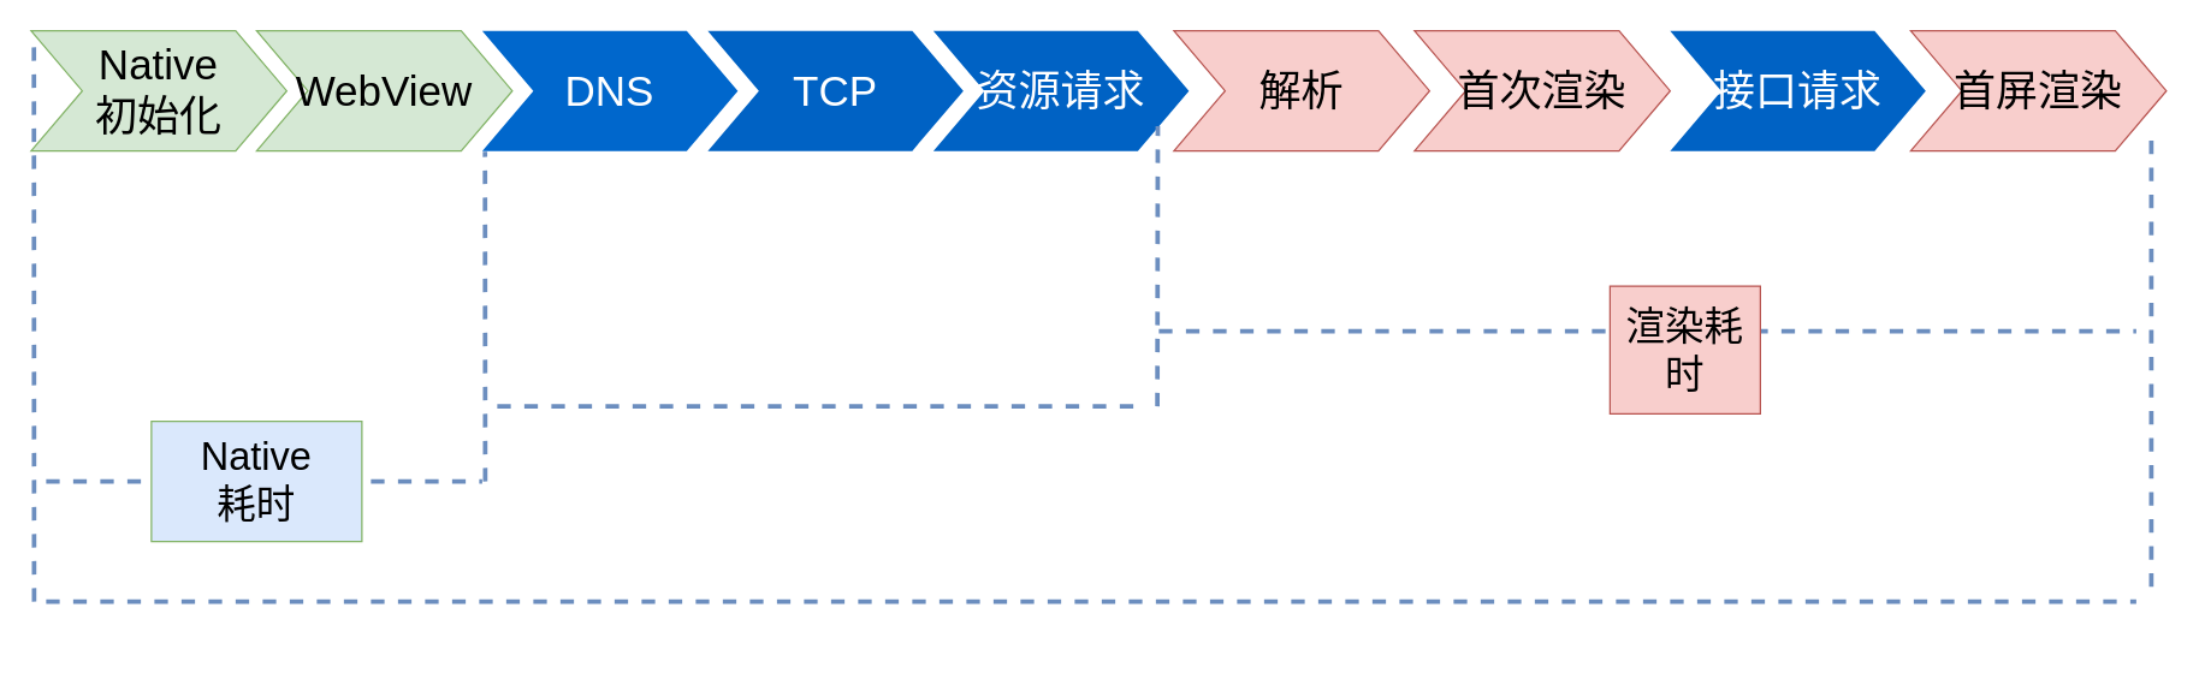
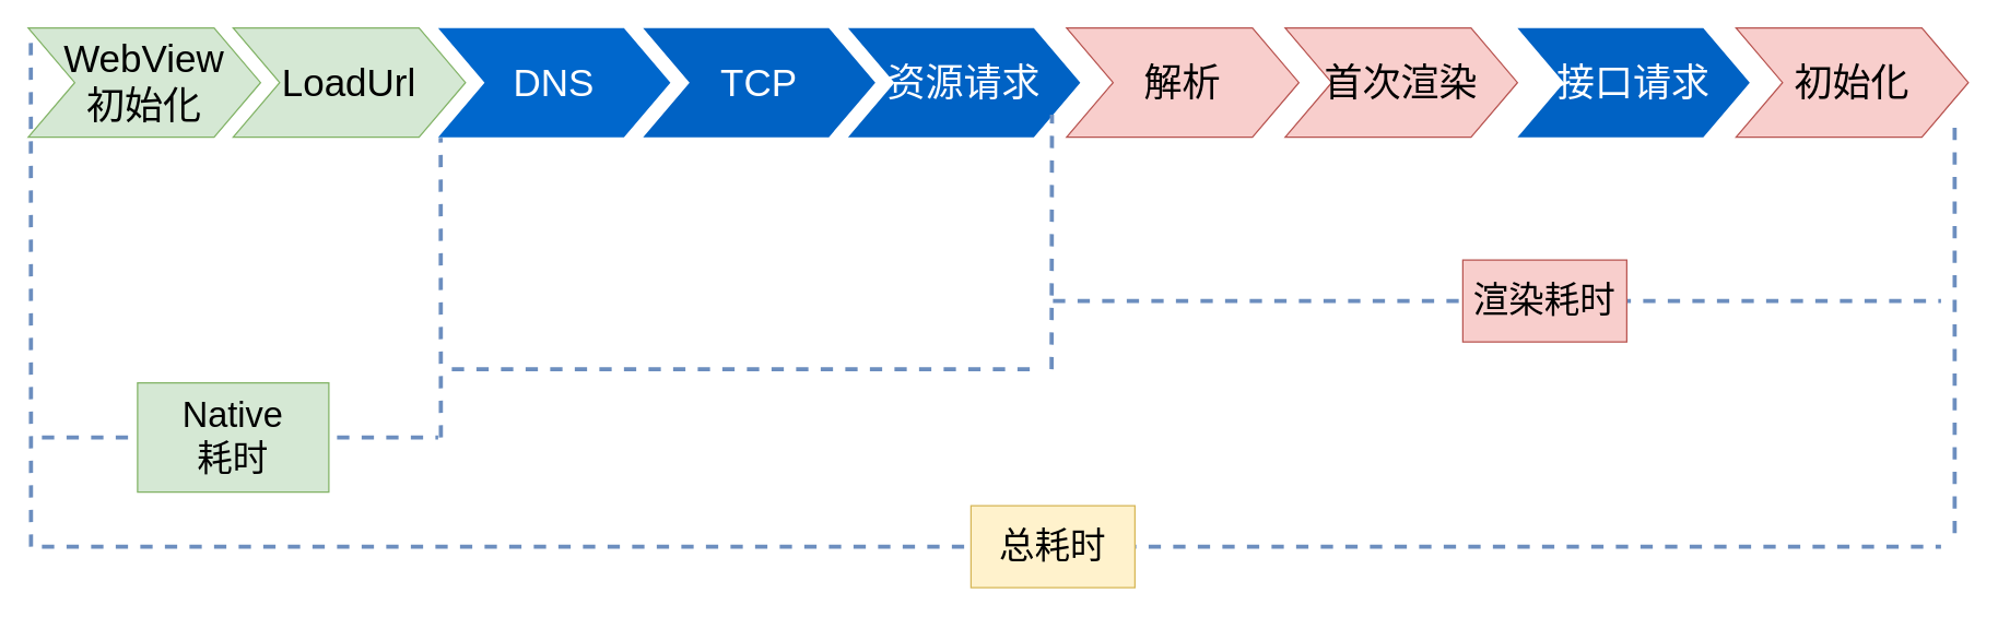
  <mxCell id="0" />
  <mxCell id="1" parent="0" />
- <mxCell id="2" value="Native&lt;br&gt;初始化" style="shape=step;whiteSpace=wrap;html=1;fontSize=28;fillColor=#d5e8d4;strokeColor=#82b366;" parent="1" vertex="1"><mxGeometry x="20" y="20" width="170" height="80" as="geometry" /></mxCell>
- <mxCell id="3" value="WebView" style="shape=step;whiteSpace=wrap;html=1;fontSize=28;fillColor=#d5e8d4;strokeColor=#82b366;" parent="1" vertex="1"><mxGeometry x="170" y="20" width="170" height="80" as="geometry" /></mxCell>
+ <mxCell id="2" value="WebView&lt;br&gt;初始化" style="shape=step;whiteSpace=wrap;html=1;fontSize=28;fillColor=#d5e8d4;strokeColor=#82b366;" parent="1" vertex="1"><mxGeometry x="20" y="20" width="170" height="80" as="geometry" /></mxCell>
+ <mxCell id="3" value="LoadUrl" style="shape=step;whiteSpace=wrap;html=1;fontSize=28;fillColor=#d5e8d4;strokeColor=#82b366;" parent="1" vertex="1"><mxGeometry x="170" y="20" width="170" height="80" as="geometry" /></mxCell>
  <mxCell id="4" value="DNS" style="shape=step;whiteSpace=wrap;html=1;fontSize=28;fillColor=#0067CC;fontColor=#FFFFFF;strokeColor=none;" parent="1" vertex="1"><mxGeometry x="320" y="20" width="170" height="80" as="geometry" /></mxCell>
  <mxCell id="5" value="TCP" style="shape=step;whiteSpace=wrap;html=1;fontSize=28;fillColor=#0062C4;fontColor=#FFFFFF;strokeColor=none;" parent="1" vertex="1"><mxGeometry x="470" y="20" width="170" height="80" as="geometry" /></mxCell>
  <mxCell id="6" value="资源请求" style="shape=step;whiteSpace=wrap;html=1;fontSize=28;fillColor=#0062C4;fontColor=#FFFFFF;strokeColor=none;" parent="1" vertex="1"><mxGeometry x="620" y="20" width="170" height="80" as="geometry" /></mxCell>
  <mxCell id="7" value="解析" style="shape=step;whiteSpace=wrap;html=1;fontSize=28;fillColor=#f8cecc;strokeColor=#b85450;" parent="1" vertex="1"><mxGeometry x="780" y="20" width="170" height="80" as="geometry" /></mxCell>
  <mxCell id="8" value="首次渲染" style="shape=step;whiteSpace=wrap;html=1;fontSize=28;fillColor=#f8cecc;strokeColor=#b85450;" parent="1" vertex="1"><mxGeometry x="940" y="20" width="170" height="80" as="geometry" /></mxCell>
  <mxCell id="9" value="" style="endArrow=none;dashed=1;html=1;rounded=0;entryX=0.011;entryY=0.043;entryDx=0;entryDy=0;entryPerimeter=0;fillColor=#dae8fc;strokeColor=#6c8ebf;strokeWidth=3;" parent="1" target="2" edge="1"><mxGeometry width="50" height="50" relative="1" as="geometry"><mxPoint x="22" y="400" as="sourcePoint" /><mxPoint x="40" y="130" as="targetPoint" /></mxGeometry></mxCell>
  <mxCell id="10" value="" style="endArrow=none;dashed=1;html=1;rounded=0;strokeWidth=3;entryX=0.011;entryY=1.007;entryDx=0;entryDy=0;entryPerimeter=0;fillColor=#dae8fc;strokeColor=#6c8ebf;" parent="1" target="4" edge="1"><mxGeometry width="50" height="50" relative="1" as="geometry"><mxPoint x="322" y="320" as="sourcePoint" /><mxPoint x="320" y="160" as="targetPoint" /></mxGeometry></mxCell>
  <mxCell id="11" value="" style="endArrow=none;dashed=1;html=1;rounded=0;strokeWidth=3;fillColor=#dae8fc;strokeColor=#6c8ebf;" parent="1" edge="1"><mxGeometry width="50" height="50" relative="1" as="geometry"><mxPoint x="30" y="320" as="sourcePoint" /><mxPoint x="320" y="320" as="targetPoint" /></mxGeometry></mxCell>
- <mxCell id="12" value="&lt;font style=&quot;font-size: 26px&quot;&gt;Native&lt;br&gt;耗时&lt;/font&gt;" style="rounded=0;whiteSpace=wrap;html=1;fillColor=#dae8fc;strokeColor=#82b366;" parent="1" vertex="1"><mxGeometry x="100" y="280" width="140" height="80" as="geometry" /></mxCell>
+ <mxCell id="12" value="&lt;font style=&quot;font-size: 26px&quot;&gt;Native&lt;br&gt;耗时&lt;/font&gt;" style="rounded=0;whiteSpace=wrap;html=1;fillColor=#d5e8d4;strokeColor=#82b366;" parent="1" vertex="1"><mxGeometry x="100" y="280" width="140" height="80" as="geometry" /></mxCell>
  <mxCell id="13" value="" style="endArrow=none;dashed=1;html=1;rounded=0;fontSize=26;strokeWidth=3;entryX=0.818;entryY=1.043;entryDx=0;entryDy=0;entryPerimeter=0;fillColor=#dae8fc;strokeColor=#6c8ebf;" parent="1" edge="1"><mxGeometry width="50" height="50" relative="1" as="geometry"><mxPoint x="769" y="270" as="sourcePoint" /><mxPoint x="769.29" y="83.44" as="targetPoint" /></mxGeometry></mxCell>
  <mxCell id="14" value="" style="endArrow=none;dashed=1;html=1;rounded=0;fontSize=26;strokeWidth=3;entryX=0.818;entryY=1.043;entryDx=0;entryDy=0;entryPerimeter=0;fillColor=#dae8fc;strokeColor=#6c8ebf;" parent="1" edge="1"><mxGeometry width="50" height="50" relative="1" as="geometry"><mxPoint x="1430" y="390" as="sourcePoint" /><mxPoint x="1430" y="90" as="targetPoint" /></mxGeometry></mxCell>
  <mxCell id="15" value="" style="endArrow=none;dashed=1;html=1;rounded=0;fontSize=26;strokeWidth=3;fillColor=#dae8fc;strokeColor=#6c8ebf;" parent="1" edge="1"><mxGeometry width="50" height="50" relative="1" as="geometry"><mxPoint x="330" y="270" as="sourcePoint" /><mxPoint x="760" y="270" as="targetPoint" /></mxGeometry></mxCell>
  <mxCell id="16" value="" style="endArrow=none;dashed=1;html=1;rounded=0;fontSize=26;fontColor=#FFFFFF;strokeWidth=3;fillColor=#dae8fc;strokeColor=#6c8ebf;" parent="1" edge="1"><mxGeometry width="50" height="50" relative="1" as="geometry"><mxPoint x="770" y="220" as="sourcePoint" /><mxPoint x="1420" y="220" as="targetPoint" /></mxGeometry></mxCell>
- <mxCell id="17" value="渲染耗时" style="rounded=0;whiteSpace=wrap;html=1;fontSize=26;fillColor=#f8cecc;strokeColor=#b85450;" parent="1" vertex="1"><mxGeometry x="1070" y="190" width="100" height="85" as="geometry" /></mxCell>
+ <mxCell id="17" value="渲染耗时" style="rounded=0;whiteSpace=wrap;html=1;fontSize=26;fillColor=#f8cecc;strokeColor=#b85450;" parent="1" vertex="1"><mxGeometry x="1070" y="190" width="120" height="60" as="geometry" /></mxCell>
  <mxCell id="18" value="" style="endArrow=none;dashed=1;html=1;rounded=0;fontSize=26;fontColor=#FFFFFF;strokeWidth=3;fillColor=#dae8fc;strokeColor=#6c8ebf;" parent="1" edge="1"><mxGeometry width="50" height="50" relative="1" as="geometry"><mxPoint x="30" y="400" as="sourcePoint" /><mxPoint x="1420" y="400" as="targetPoint" /></mxGeometry></mxCell>
+ <mxCell id="19" value="总耗时" style="rounded=0;whiteSpace=wrap;html=1;fontSize=26;fillColor=#fff2cc;strokeColor=#d6b656;" parent="1" vertex="1"><mxGeometry x="710" y="370" width="120" height="60" as="geometry" /></mxCell>
  <mxCell id="20" value="接口请求" style="shape=step;whiteSpace=wrap;html=1;fontSize=28;fillColor=#0062C4;fontColor=#FFFFFF;strokeColor=none;" parent="1" vertex="1"><mxGeometry x="1110" y="20" width="170" height="80" as="geometry" /></mxCell>
- <mxCell id="21" value="首屏渲染" style="shape=step;whiteSpace=wrap;html=1;fontSize=28;fillColor=#f8cecc;strokeColor=#b85450;" vertex="1" parent="1"><mxGeometry x="1270" y="20" width="170" height="80" as="geometry" /></mxCell>
+ <mxCell id="21" value="初始化" style="shape=step;whiteSpace=wrap;html=1;fontSize=28;fillColor=#f8cecc;strokeColor=#b85450;" vertex="1" parent="1"><mxGeometry x="1270" y="20" width="170" height="80" as="geometry" /></mxCell>
